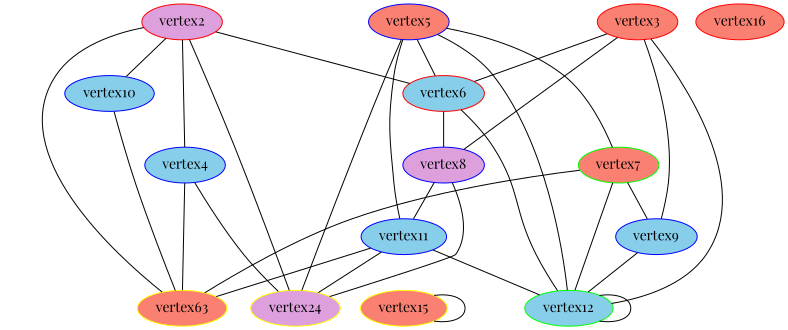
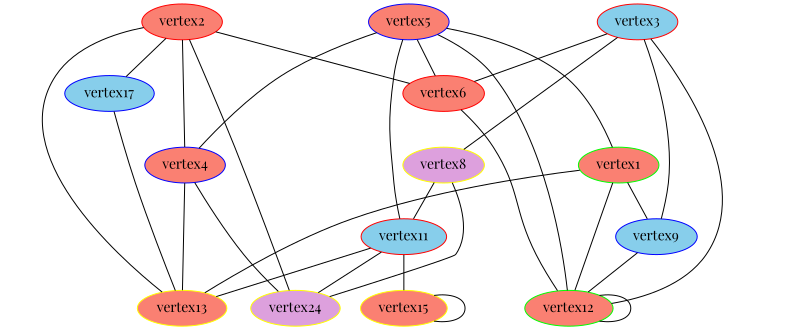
  graph {
    fontname="Playfair Display"
    node [color=blue fillcolor=salmon fontname="Playfair Display" style=filled]
    edge [fontname="Playfair Display"]
-   vertex3 [color=red]
-   vertex6 [color=red fillcolor=skyblue]
-   vertex8 [fillcolor=plum]
+   vertex3 [color=red fillcolor=skyblue]
+   vertex6 [color=red]
+   vertex8 [color=yellow fillcolor=plum]
    vertex9 [fillcolor=skyblue]
-   vertex12 [color=green fillcolor=skyblue]
-   vertex7 [color=green]
-   vertex13 [color=yellow label=vertex63]
+   vertex12 [color=green]
+   vertex7 [color=green label=vertex1]
+   vertex13 [color=yellow]
    n8 [color=yellow fillcolor=plum label=vertex24]
-   vertex2 [color=red fillcolor=plum]
-   vertex4 [fillcolor=skyblue]
-   vertex10 [fillcolor=skyblue]
-   vertex11 [fillcolor=skyblue]
+   vertex2 [color=red]
+   vertex4
+   vertex10 [fillcolor=skyblue label=vertex17]
+   vertex11 [color=red fillcolor=skyblue]
    vertex15 [color=yellow]
    vertex5
-   vertex16 [color=red]
    vertex3 -- vertex6
    vertex3 -- vertex8
    vertex3 -- vertex9
    vertex3 -- vertex12
-   vertex6 -- vertex8
    vertex6 -- vertex12
    vertex8 -- n8
    vertex8 -- vertex11
    vertex9 -- vertex12
    vertex12 -- vertex12
    vertex7 -- vertex9
    vertex7 -- vertex12
    vertex7 -- vertex13
    vertex2 -- vertex6
    vertex2 -- vertex13
    vertex2 -- n8
    vertex2 -- vertex4
    vertex2 -- vertex10
    vertex4 -- vertex13
    vertex4 -- n8
    vertex10 -- vertex13
    vertex11 -- vertex13
    vertex11 -- n8
-   vertex11 -- vertex12
+   vertex11 -- vertex15
    vertex15 -- vertex15
    vertex5 -- vertex6
    vertex5 -- vertex12
    vertex5 -- vertex7
-   vertex5 -- n8
+   vertex5 -- vertex4
    vertex5 -- vertex11
  }
